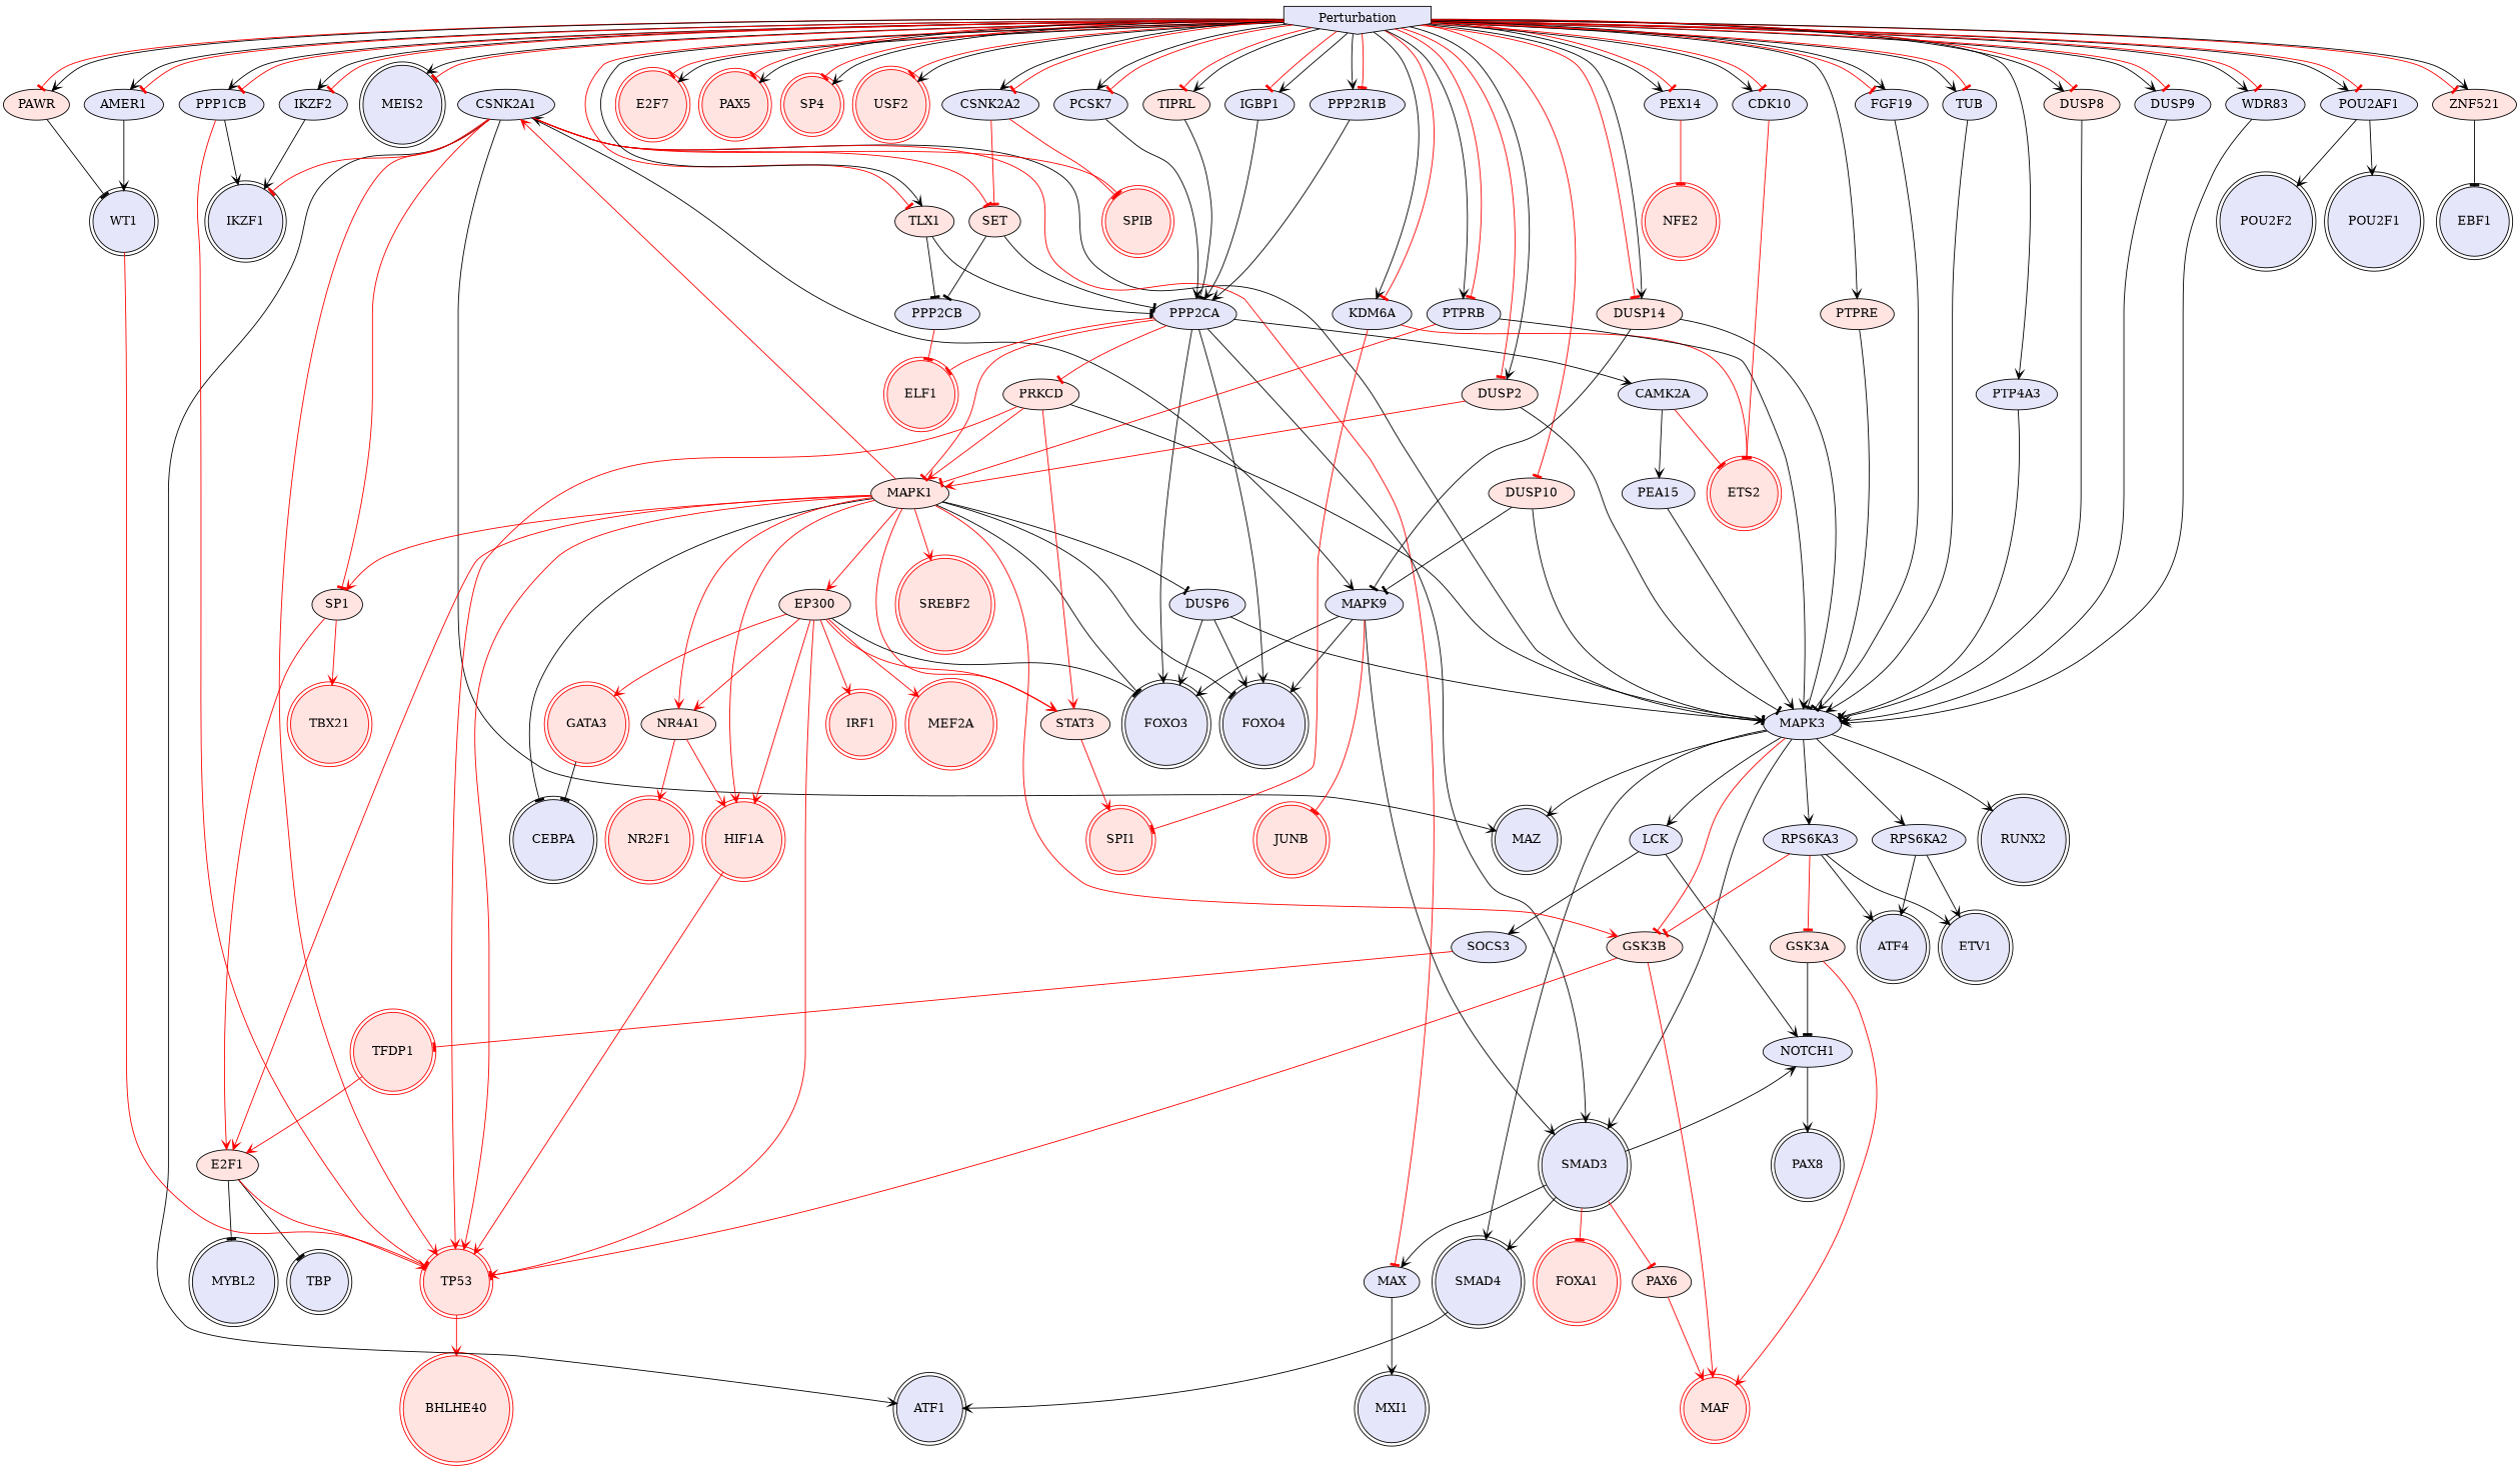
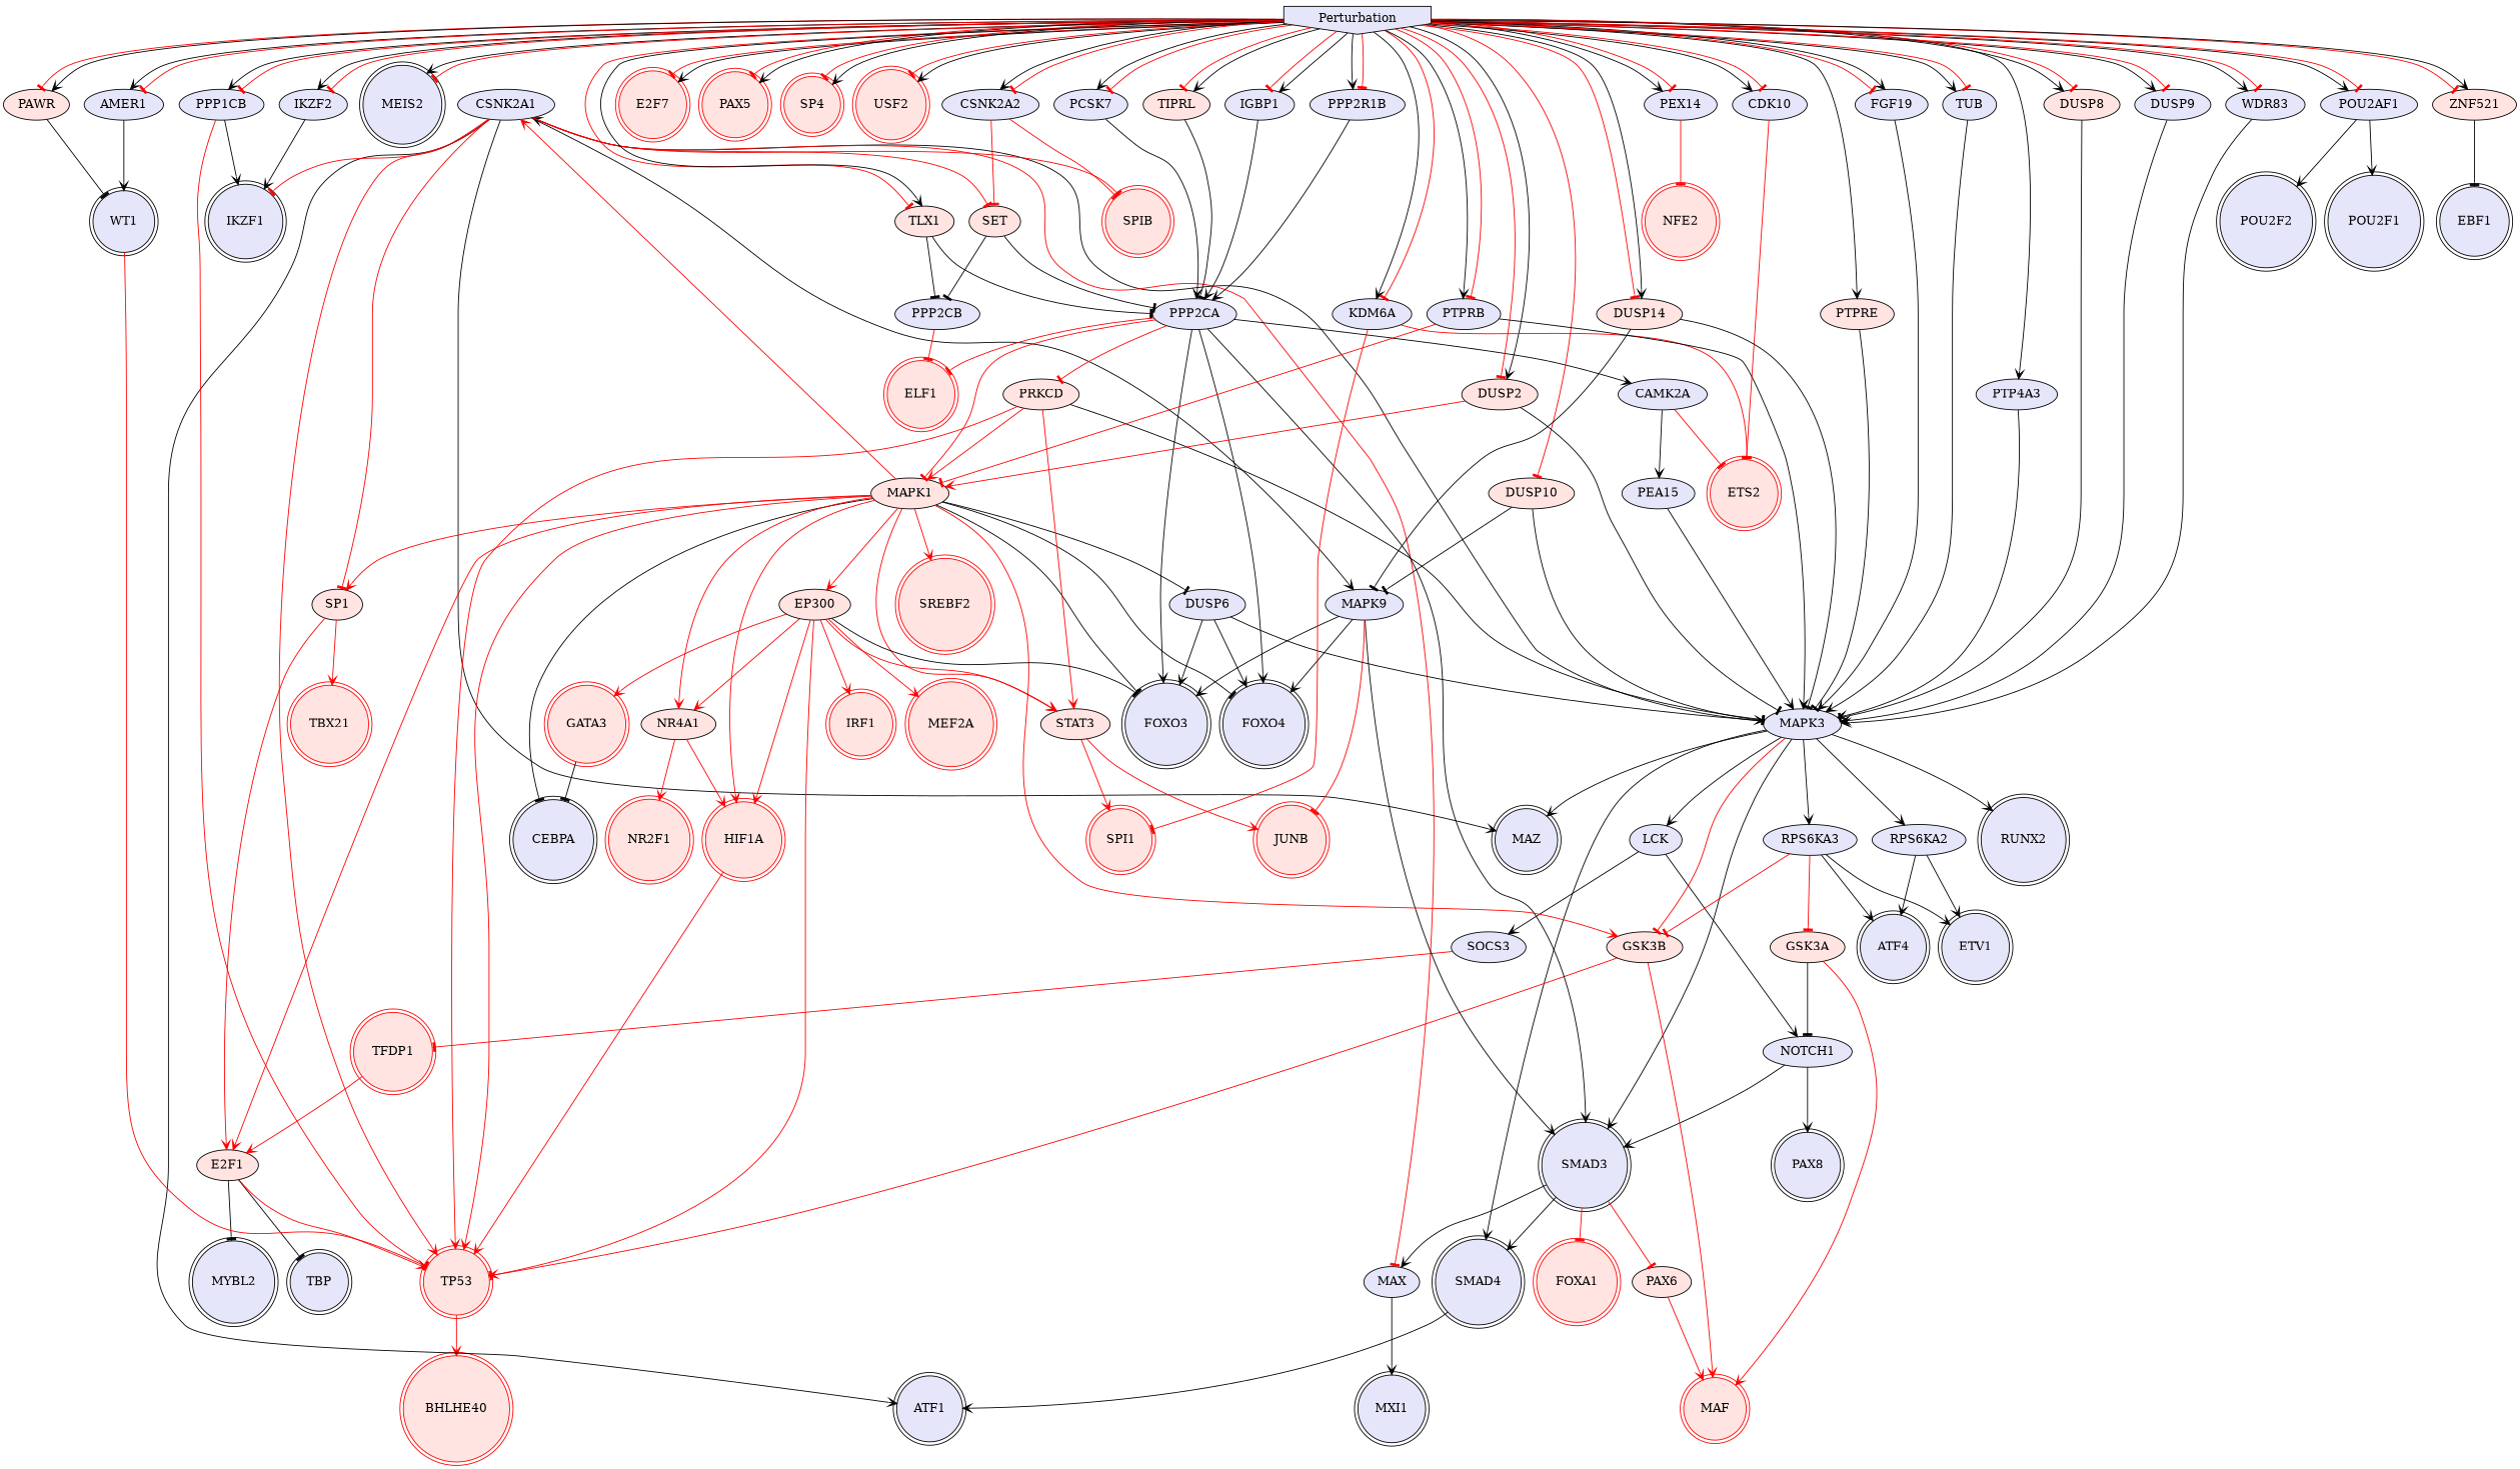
  digraph {
    node [fillcolor=lavender style=filled]
    edge [arrowhead=vee color=black penwidth=1]
    PAX8 [color=black shape=doublecircle]
    NOTCH1
    E2F1 [fillcolor=mistyrose]
    MYBL2 [color=black shape=doublecircle]
    TBP [color=black shape=doublecircle]
    TP53 [color=red fillcolor=mistyrose shape=doublecircle]
    BHLHE40 [color=red fillcolor=mistyrose shape=doublecircle]
    SMAD3 [color=black shape=doublecircle]
    SMAD4 [color=black shape=doublecircle]
    MAX
    PAX6 [fillcolor=mistyrose]
    FOXA1 [color=red fillcolor=mistyrose shape=doublecircle]
    ATF1 [color=black shape=doublecircle]
    MXI1 [color=black shape=doublecircle]
    MAF [color=red fillcolor=mistyrose shape=doublecircle]
    MAPK3
    LCK
    RPS6KA2
    RUNX2 [color=black shape=doublecircle]
    CSNK2A1
    MAZ [color=black shape=doublecircle]
    RPS6KA3
    GSK3B [fillcolor=mistyrose]
    SOCS3
    ETV1 [color=black shape=doublecircle]
    ATF4 [color=black shape=doublecircle]
    SP1 [fillcolor=mistyrose]
    IKZF1 [color=black shape=doublecircle]
    SPIB [color=red fillcolor=mistyrose shape=doublecircle]
    MAPK9
    SET [fillcolor=mistyrose]
    GSK3A [fillcolor=mistyrose]
    PPP2CA
    FOXO3 [color=black shape=doublecircle]
    FOXO4 [color=black shape=doublecircle]
    MAPK1 [fillcolor=mistyrose]
    ELF1 [color=red fillcolor=mistyrose shape=doublecircle]
    PRKCD [fillcolor=mistyrose]
    CAMK2A
    CEBPA [color=black shape=doublecircle]
    EP300 [fillcolor=mistyrose]
    HIF1A [color=red fillcolor=mistyrose shape=doublecircle]
    STAT3 [fillcolor=mistyrose]
    NR4A1 [fillcolor=mistyrose]
    SREBF2 [color=red fillcolor=mistyrose shape=doublecircle]
    DUSP6
    ETS2 [color=red fillcolor=mistyrose shape=doublecircle]
    PEA15
    DUSP9
    TFDP1 [color=red fillcolor=mistyrose shape=doublecircle]
    GATA3 [color=red fillcolor=mistyrose shape=doublecircle]
    MEF2A [color=red fillcolor=mistyrose shape=doublecircle]
    IRF1 [color=red fillcolor=mistyrose shape=doublecircle]
    SPI1 [color=red fillcolor=mistyrose shape=doublecircle]
    JUNB [color=red fillcolor=mistyrose shape=doublecircle]
    TBX21 [color=red fillcolor=mistyrose shape=doublecircle]
    NR2F1 [color=red fillcolor=mistyrose shape=doublecircle]
    PPP2CB
    POU2F1 [color=black shape=doublecircle]
    POU2AF1
    POU2F2 [color=black shape=doublecircle]
    ZNF521 [fillcolor=mistyrose]
    EBF1 [color=black shape=doublecircle]
    PAWR [fillcolor=mistyrose]
    WT1 [color=black shape=doublecircle]
    PCSK7
    IKZF2
    Perturbation [color=black shape=invhouse]
    KDM6A
    MEIS2 [color=black shape=doublecircle]
    PEX14
    E2F7 [color=red fillcolor=mistyrose shape=doublecircle]
    PAX5 [color=red fillcolor=mistyrose shape=doublecircle]
    SP4 [color=red fillcolor=mistyrose shape=doublecircle]
    USF2 [color=red fillcolor=mistyrose shape=doublecircle]
    WDR83
    PTPRB
    TLX1 [fillcolor=mistyrose]
    CSNK2A2
    AMER1
    PPP1CB
    DUSP2 [fillcolor=mistyrose]
    CDK10
    TIPRL [fillcolor=mistyrose]
    PTPRE [fillcolor=mistyrose]
    FGF19
    DUSP14 [fillcolor=mistyrose]
    TUB
    IGBP1
    PPP2R1B
    PTP4A3
    DUSP8 [fillcolor=mistyrose]
    DUSP10 [fillcolor=mistyrose]
    NFE2 [color=red fillcolor=mistyrose shape=doublecircle]
    NOTCH1 -> PAX8
    E2F1 -> MYBL2 [arrowhead=tee]
    E2F1 -> TBP [arrowhead=tee]
    E2F1 -> TP53 [color=red]
    TP53 -> BHLHE40 [color=red]
-   SMAD3 -> NOTCH1
+   NOTCH1 -> SMAD3
    SMAD3 -> SMAD4
    SMAD3 -> MAX
    SMAD3 -> PAX6 [arrowhead=tee color=red]
    SMAD3 -> FOXA1 [arrowhead=tee color=red]
    SMAD4 -> ATF1
    MAX -> MXI1
    PAX6 -> MAF [color=red]
    MAPK3 -> SMAD3
    MAPK3 -> SMAD4
    MAPK3 -> LCK
    MAPK3 -> RPS6KA2
    MAPK3 -> RUNX2
    MAPK3 -> CSNK2A1
    MAPK3 -> MAZ
    MAPK3 -> RPS6KA3
    MAPK3 -> GSK3B [arrowhead=tee color=red]
    LCK -> NOTCH1
    LCK -> SOCS3
    RPS6KA2 -> ETV1
    RPS6KA2 -> ATF4
    CSNK2A1 -> TP53 [color=red]
    CSNK2A1 -> MAX [arrowhead=tee color=red]
    CSNK2A1 -> ATF1
    CSNK2A1 -> MAZ
    CSNK2A1 -> SP1 [arrowhead=tee color=red]
    CSNK2A1 -> IKZF1 [arrowhead=tee color=red]
    CSNK2A1 -> SPIB [arrowhead=tee color=red]
    CSNK2A1 -> MAPK9
    CSNK2A1 -> SET [arrowhead=tee color=red]
    RPS6KA3 -> GSK3B [arrowhead=tee color=red]
    RPS6KA3 -> ETV1
    RPS6KA3 -> ATF4
    RPS6KA3 -> GSK3A [arrowhead=tee color=red]
    GSK3B -> TP53 [color=red]
    GSK3B -> MAF [color=red]
    SOCS3 -> TFDP1 [arrowhead=tee color=red]
    SP1 -> E2F1 [color=red]
    SP1 -> TBX21 [color=red]
    MAPK9 -> SMAD3
    MAPK9 -> FOXO3
    MAPK9 -> FOXO4
    MAPK9 -> JUNB [arrowhead=tee color=red]
    SET -> PPP2CA [arrowhead=tee]
    SET -> PPP2CB [arrowhead=tee]
    GSK3A -> NOTCH1 [arrowhead=tee]
    GSK3A -> MAF [color=red]
    PPP2CA -> SMAD3
    PPP2CA -> FOXO3
    PPP2CA -> FOXO4
    PPP2CA -> MAPK1 [arrowhead=tee color=red]
    PPP2CA -> ELF1 [arrowhead=tee color=red]
    PPP2CA -> PRKCD [arrowhead=tee color=red]
    PPP2CA -> CAMK2A
    MAPK1 -> E2F1 [color=red]
    MAPK1 -> TP53 [color=red]
    MAPK1 -> CSNK2A1 [color=red]
    MAPK1 -> GSK3B [color=red]
    MAPK1 -> SP1 [color=red]
    MAPK1 -> FOXO3 [arrowhead=tee]
    MAPK1 -> FOXO4 [arrowhead=tee]
    MAPK1 -> CEBPA [arrowhead=tee]
    MAPK1 -> EP300 [color=red]
    MAPK1 -> HIF1A [color=red]
    MAPK1 -> STAT3 [color=red]
    MAPK1 -> NR4A1 [color=red]
    MAPK1 -> SREBF2 [color=red]
    MAPK1 -> DUSP6 [arrowhead=tee]
    PRKCD -> TP53 [color=red]
    PRKCD -> MAPK3 [arrowhead=tee]
    PRKCD -> MAPK1 [color=red]
    PRKCD -> STAT3 [color=red]
    CAMK2A -> ETS2 [arrowhead=tee color=red]
    CAMK2A -> PEA15
    EP300 -> TP53 [arrowhead=tee color=red]
    EP300 -> FOXO3 [arrowhead=tee]
    EP300 -> HIF1A [color=red]
    EP300 -> STAT3 [color=red]
    EP300 -> NR4A1 [color=red]
    EP300 -> GATA3 [color=red]
    EP300 -> MEF2A [color=red]
    EP300 -> IRF1 [color=red]
    HIF1A -> TP53 [color=red]
    STAT3 -> SPI1 [color=red]
+   STAT3 -> JUNB [color=red]
    NR4A1 -> HIF1A [color=red]
    NR4A1 -> NR2F1 [color=red]
    DUSP6 -> MAPK3
    DUSP6 -> FOXO3
    DUSP6 -> FOXO4
    PEA15 -> MAPK3
    DUSP9 -> MAPK3
    TFDP1 -> E2F1 [color=red]
    GATA3 -> CEBPA [arrowhead=tee]
    PPP2CB -> ELF1 [arrowhead=tee color=red]
    POU2AF1 -> POU2F1
    POU2AF1 -> POU2F2
    ZNF521 -> EBF1 [arrowhead=tee]
    PAWR -> WT1 [arrowhead=tee]
    WT1 -> TP53 [arrowhead=tee color=red]
    PCSK7 -> PPP2CA
    IKZF2 -> IKZF1
    Perturbation -> DUSP9
    Perturbation -> DUSP9 [arrowhead=tee color=red]
    Perturbation -> POU2AF1
    Perturbation -> POU2AF1 [arrowhead=tee color=red]
    Perturbation -> ZNF521 [arrowhead=tee color=red]
    Perturbation -> ZNF521
    Perturbation -> PAWR [arrowhead=tee color=red]
    Perturbation -> PAWR
    Perturbation -> PCSK7
    Perturbation -> PCSK7 [arrowhead=tee color=red]
    Perturbation -> IKZF2
    Perturbation -> IKZF2 [arrowhead=tee color=red]
    Perturbation -> KDM6A
    Perturbation -> KDM6A [arrowhead=tee color=red]
    Perturbation -> MEIS2
    Perturbation -> MEIS2 [arrowhead=tee color=red]
    Perturbation -> PEX14
    Perturbation -> PEX14 [arrowhead=tee color=red]
    Perturbation -> E2F7 [arrowhead=tee color=red]
    Perturbation -> E2F7
    Perturbation -> PAX5 [arrowhead=tee color=red]
    Perturbation -> PAX5
    Perturbation -> SP4 [arrowhead=tee color=red]
    Perturbation -> SP4
    Perturbation -> USF2 [arrowhead=tee color=red]
    Perturbation -> USF2
    Perturbation -> WDR83
    Perturbation -> WDR83 [arrowhead=tee color=red]
    Perturbation -> PTPRB
    Perturbation -> PTPRB [arrowhead=tee color=red]
    Perturbation -> TLX1 [arrowhead=tee color=red]
    Perturbation -> TLX1
    Perturbation -> CSNK2A2
    Perturbation -> CSNK2A2 [arrowhead=tee color=red]
    Perturbation -> AMER1
    Perturbation -> AMER1 [arrowhead=tee color=red]
    Perturbation -> PPP1CB
    Perturbation -> PPP1CB [arrowhead=tee color=red]
    Perturbation -> DUSP2 [arrowhead=tee color=red]
    Perturbation -> DUSP2
    Perturbation -> CDK10
    Perturbation -> CDK10 [arrowhead=tee color=red]
    Perturbation -> TIPRL [arrowhead=tee color=red]
    Perturbation -> TIPRL
    Perturbation -> PTPRE
    Perturbation -> FGF19 [arrowhead=tee color=red]
    Perturbation -> FGF19
    Perturbation -> DUSP14 [arrowhead=tee color=red]
    Perturbation -> DUSP14
    Perturbation -> TUB
    Perturbation -> TUB [arrowhead=tee color=red]
    Perturbation -> IGBP1 [arrowhead=tee color=red]
    Perturbation -> IGBP1
    Perturbation -> PPP2R1B
    Perturbation -> PPP2R1B [arrowhead=tee color=red]
    Perturbation -> PTP4A3
    Perturbation -> DUSP8
    Perturbation -> DUSP8 [arrowhead=tee color=red]
    Perturbation -> DUSP10 [arrowhead=tee color=red]
    KDM6A -> ETS2 [arrowhead=tee color=red]
    KDM6A -> SPI1 [arrowhead=tee color=red]
    PEX14 -> NFE2 [arrowhead=tee color=red]
    WDR83 -> MAPK3
    PTPRB -> MAPK3
    PTPRB -> MAPK1 [arrowhead=tee color=red]
    TLX1 -> PPP2CA [arrowhead=tee]
    TLX1 -> PPP2CB [arrowhead=tee]
    CSNK2A2 -> SPIB [arrowhead=tee color=red]
    CSNK2A2 -> SET [arrowhead=tee color=red]
    AMER1 -> WT1
    PPP1CB -> TP53 [arrowhead=tee color=red]
    PPP1CB -> IKZF1
    DUSP2 -> MAPK3 [arrowhead=tee]
    DUSP2 -> MAPK1 [color=red]
    CDK10 -> ETS2 [arrowhead=tee color=red]
    TIPRL -> PPP2CA [arrowhead=tee]
    PTPRE -> MAPK3 [arrowhead=tee]
    FGF19 -> MAPK3
    DUSP14 -> MAPK3 [arrowhead=tee]
    DUSP14 -> MAPK9 [arrowhead=tee]
    TUB -> MAPK3
    IGBP1 -> PPP2CA
    PPP2R1B -> PPP2CA
    PTP4A3 -> MAPK3
    DUSP8 -> MAPK3 [arrowhead=tee]
    DUSP10 -> MAPK3 [arrowhead=tee]
    DUSP10 -> MAPK9 [arrowhead=tee]
  }
